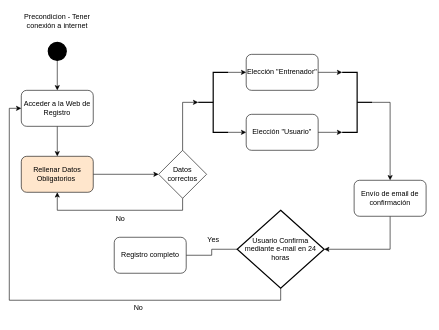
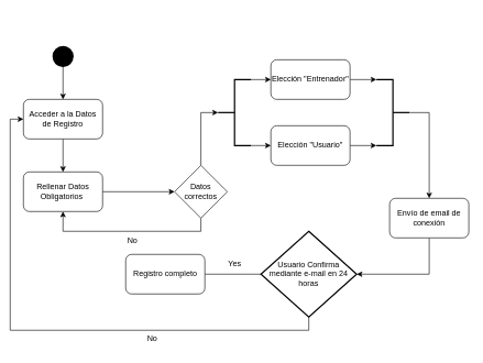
  <mxCell id="0" />
  <mxCell id="1" parent="0" />
  <mxCell id="2" style="edgeStyle=orthogonalEdgeStyle;rounded=0;orthogonalLoop=1;jettySize=auto;html=1;exitX=0.5;exitY=1;exitDx=0;exitDy=0;exitPerimeter=0;entryX=0.5;entryY=0;entryDx=0;entryDy=0;" edge="1" parent="1" source="3" target="6"><mxGeometry relative="1" as="geometry" /></mxCell>
  <mxCell id="3" value="" style="strokeWidth=2;html=1;shape=mxgraph.flowchart.start_2;whiteSpace=wrap;fillColor=#000000;" vertex="1" parent="1"><mxGeometry x="80" y="70" width="30" height="30" as="geometry" /></mxCell>
- <mxCell id="4" value="Precondicion - Tener conexión a internet" style="text;html=1;strokeColor=none;fillColor=none;align=center;verticalAlign=middle;whiteSpace=wrap;rounded=0;" vertex="1" parent="1"><mxGeometry x="20" y="20" width="150" height="30" as="geometry" /></mxCell>
  <mxCell id="5" style="edgeStyle=orthogonalEdgeStyle;rounded=0;orthogonalLoop=1;jettySize=auto;html=1;exitX=0.5;exitY=1;exitDx=0;exitDy=0;" edge="1" parent="1" source="6" target="8"><mxGeometry relative="1" as="geometry" /></mxCell>
- <mxCell id="6" value="Acceder a la Web de Registro" style="rounded=1;whiteSpace=wrap;html=1;" vertex="1" parent="1"><mxGeometry x="35" y="150" width="120" height="60" as="geometry" /></mxCell>
+ <mxCell id="6" value="Acceder a la Datos de Registro" style="rounded=1;whiteSpace=wrap;html=1;" vertex="1" parent="1"><mxGeometry x="35" y="150" width="120" height="60" as="geometry" /></mxCell>
  <mxCell id="7" style="edgeStyle=orthogonalEdgeStyle;rounded=0;orthogonalLoop=1;jettySize=auto;html=1;exitX=1;exitY=0.5;exitDx=0;exitDy=0;entryX=0;entryY=0.5;entryDx=0;entryDy=0;" edge="1" parent="1" source="8" target="11"><mxGeometry relative="1" as="geometry" /></mxCell>
- <mxCell id="8" value="Rellenar Datos Obligatorios&amp;nbsp;" style="rounded=1;whiteSpace=wrap;html=1;fillColor=#ffe6cc;" vertex="1" parent="1"><mxGeometry x="35" y="260" width="120" height="60" as="geometry" /></mxCell>
+ <mxCell id="8" value="Rellenar Datos Obligatorios&amp;nbsp;" style="rounded=1;whiteSpace=wrap;html=1;" vertex="1" parent="1"><mxGeometry x="35" y="260" width="120" height="60" as="geometry" /></mxCell>
  <mxCell id="9" style="edgeStyle=orthogonalEdgeStyle;rounded=0;orthogonalLoop=1;jettySize=auto;html=1;exitX=0.5;exitY=1;exitDx=0;exitDy=0;entryX=0.5;entryY=1;entryDx=0;entryDy=0;" edge="1" parent="1" source="11" target="8"><mxGeometry relative="1" as="geometry" /></mxCell>
  <mxCell id="10" style="edgeStyle=orthogonalEdgeStyle;rounded=0;orthogonalLoop=1;jettySize=auto;html=1;exitX=0.5;exitY=0;exitDx=0;exitDy=0;entryX=0;entryY=0.5;entryDx=0;entryDy=0;entryPerimeter=0;" edge="1" parent="1" source="11" target="17"><mxGeometry relative="1" as="geometry" /></mxCell>
  <mxCell id="11" value="Datos correctos" style="rhombus;whiteSpace=wrap;html=1;" vertex="1" parent="1"><mxGeometry x="264" y="250" width="80" height="80" as="geometry" /></mxCell>
  <mxCell id="12" value="No" style="text;html=1;align=center;verticalAlign=middle;resizable=0;points=[];autosize=1;strokeColor=none;fillColor=none;" vertex="1" parent="1"><mxGeometry x="180" y="350" width="40" height="30" as="geometry" /></mxCell>
  <mxCell id="13" style="edgeStyle=orthogonalEdgeStyle;rounded=0;orthogonalLoop=1;jettySize=auto;html=1;exitX=0.5;exitY=1;exitDx=0;exitDy=0;entryX=1;entryY=0.5;entryDx=0;entryDy=0;entryPerimeter=0;" edge="1" parent="1" source="14" target="26"><mxGeometry relative="1" as="geometry" /></mxCell>
- <mxCell id="14" value="Envío de email de confirmación" style="rounded=1;whiteSpace=wrap;html=1;" vertex="1" parent="1"><mxGeometry x="590" y="300" width="120" height="60" as="geometry" /></mxCell>
+ <mxCell id="14" value="Envío de email de conexión" style="rounded=1;whiteSpace=wrap;html=1;" vertex="1" parent="1"><mxGeometry x="590" y="300" width="120" height="60" as="geometry" /></mxCell>
  <mxCell id="15" style="edgeStyle=orthogonalEdgeStyle;rounded=0;orthogonalLoop=1;jettySize=auto;html=1;exitX=1;exitY=0;exitDx=0;exitDy=0;exitPerimeter=0;entryX=0;entryY=0.5;entryDx=0;entryDy=0;" edge="1" parent="1" source="17" target="19"><mxGeometry relative="1" as="geometry" /></mxCell>
  <mxCell id="16" style="edgeStyle=orthogonalEdgeStyle;rounded=0;orthogonalLoop=1;jettySize=auto;html=1;exitX=1;exitY=1;exitDx=0;exitDy=0;exitPerimeter=0;entryX=0;entryY=0.5;entryDx=0;entryDy=0;" edge="1" parent="1" source="17" target="21"><mxGeometry relative="1" as="geometry" /></mxCell>
  <mxCell id="17" value="" style="strokeWidth=2;html=1;shape=mxgraph.flowchart.annotation_2;align=left;labelPosition=right;pointerEvents=1;" vertex="1" parent="1"><mxGeometry x="330" y="120" width="50" height="100" as="geometry" /></mxCell>
  <mxCell id="18" style="edgeStyle=orthogonalEdgeStyle;rounded=0;orthogonalLoop=1;jettySize=auto;html=1;exitX=1;exitY=0.5;exitDx=0;exitDy=0;entryX=1;entryY=1;entryDx=0;entryDy=0;entryPerimeter=0;" edge="1" parent="1" source="19" target="23"><mxGeometry relative="1" as="geometry"><Array as="points"><mxPoint x="560" y="120" /><mxPoint x="560" y="120" /></Array></mxGeometry></mxCell>
  <mxCell id="19" value="Elección &quot;Entrenador&quot;" style="rounded=1;whiteSpace=wrap;html=1;" vertex="1" parent="1"><mxGeometry x="410" y="90" width="120" height="60" as="geometry" /></mxCell>
  <mxCell id="20" style="edgeStyle=orthogonalEdgeStyle;rounded=0;orthogonalLoop=1;jettySize=auto;html=1;exitX=1;exitY=0.5;exitDx=0;exitDy=0;entryX=1;entryY=0;entryDx=0;entryDy=0;entryPerimeter=0;" edge="1" parent="1" source="21" target="23"><mxGeometry relative="1" as="geometry"><Array as="points"><mxPoint x="560" y="220" /><mxPoint x="560" y="220" /></Array></mxGeometry></mxCell>
  <mxCell id="21" value="Elección &quot;Usuario&quot;" style="rounded=1;whiteSpace=wrap;html=1;" vertex="1" parent="1"><mxGeometry x="410" y="190" width="120" height="60" as="geometry" /></mxCell>
  <mxCell id="22" style="edgeStyle=orthogonalEdgeStyle;rounded=0;orthogonalLoop=1;jettySize=auto;html=1;exitX=0;exitY=0.5;exitDx=0;exitDy=0;exitPerimeter=0;entryX=0.5;entryY=0;entryDx=0;entryDy=0;" edge="1" parent="1" source="23" target="14"><mxGeometry relative="1" as="geometry" /></mxCell>
  <mxCell id="23" value="" style="strokeWidth=2;html=1;shape=mxgraph.flowchart.annotation_2;align=left;labelPosition=right;pointerEvents=1;rotation=-180;" vertex="1" parent="1"><mxGeometry x="570" y="120" width="50" height="100" as="geometry" /></mxCell>
  <mxCell id="24" style="edgeStyle=orthogonalEdgeStyle;rounded=0;orthogonalLoop=1;jettySize=auto;html=1;exitX=0;exitY=0.5;exitDx=0;exitDy=0;exitPerimeter=0;entryX=1;entryY=0.5;entryDx=0;entryDy=0;endArrow=none;" edge="1" parent="1" source="26" target="27"><mxGeometry relative="1" as="geometry" /></mxCell>
  <mxCell id="25" style="edgeStyle=orthogonalEdgeStyle;rounded=0;orthogonalLoop=1;jettySize=auto;html=1;exitX=0.5;exitY=1;exitDx=0;exitDy=0;exitPerimeter=0;entryX=0;entryY=0.5;entryDx=0;entryDy=0;" edge="1" parent="1" source="26" target="6"><mxGeometry relative="1" as="geometry" /></mxCell>
  <mxCell id="26" value="Usuario Confirma mediante e-mail en 24 horas" style="strokeWidth=2;html=1;shape=mxgraph.flowchart.decision;whiteSpace=wrap;" vertex="1" parent="1"><mxGeometry x="395" y="350" width="145" height="130" as="geometry" /></mxCell>
- <mxCell id="27" value="Registro completo" style="rounded=1;whiteSpace=wrap;html=1;" vertex="1" parent="1"><mxGeometry x="190" y="395" width="120" height="60" as="geometry" /></mxCell>
+ <mxCell id="27" value="Registro completo" style="rounded=1;whiteSpace=wrap;html=1;" vertex="1" parent="1"><mxGeometry x="190" y="385" width="120" height="60" as="geometry" /></mxCell>
  <mxCell id="28" value="Yes" style="text;html=1;align=center;verticalAlign=middle;resizable=0;points=[];autosize=1;strokeColor=none;fillColor=none;" vertex="1" parent="1"><mxGeometry x="335" y="385" width="40" height="30" as="geometry" /></mxCell>
  <mxCell id="29" value="No" style="text;html=1;align=center;verticalAlign=middle;resizable=0;points=[];autosize=1;strokeColor=none;fillColor=none;" vertex="1" parent="1"><mxGeometry x="210" y="498" width="40" height="30" as="geometry" /></mxCell>
